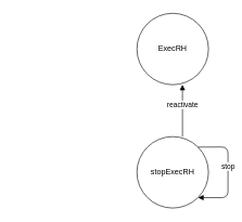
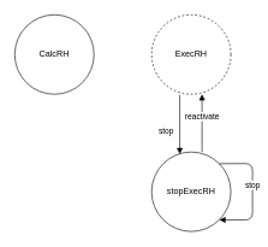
  <mxCell id="0" />
  <mxCell id="1" parent="0" />
- <mxCell id="3" value="ExecRH" style="ellipse;whiteSpace=wrap;html=1;" vertex="1" parent="1"><mxGeometry x="210" y="20" width="110" height="110" as="geometry" /></mxCell>
+ <mxCell id="2" value="CalcRH" style="ellipse;whiteSpace=wrap;html=1;" vertex="1" parent="1"><mxGeometry x="20" y="20" width="110" height="110" as="geometry" /></mxCell>
+ <mxCell id="3" value="ExecRH" style="ellipse;whiteSpace=wrap;html=1;dashed=1;" vertex="1" parent="1"><mxGeometry x="210" y="20" width="110" height="110" as="geometry" /></mxCell>
  <mxCell id="4" value="stopExecRH" style="ellipse;whiteSpace=wrap;html=1;" vertex="1" parent="1"><mxGeometry x="210" y="210" width="110" height="110" as="geometry" /></mxCell>
+ <mxCell id="5" value="stop" style="html=1;verticalAlign=bottom;endArrow=block;exitX=0.355;exitY=1.009;exitDx=0;exitDy=0;exitPerimeter=0;entryX=0.355;entryY=0.027;entryDx=0;entryDy=0;entryPerimeter=0;" edge="1" parent="1" source="3" target="4"><mxGeometry x="0.44" y="-19" width="80" relative="1" as="geometry"><mxPoint x="150" y="210" as="sourcePoint" /><mxPoint x="230" y="210" as="targetPoint" /><mxPoint as="offset" /></mxGeometry></mxCell>
  <mxCell id="6" value="reactivate" style="html=1;verticalAlign=bottom;endArrow=block;entryX=0.636;entryY=1;entryDx=0;entryDy=0;entryPerimeter=0;" edge="1" parent="1" target="3"><mxGeometry width="80" relative="1" as="geometry"><mxPoint x="280" y="210" as="sourcePoint" /><mxPoint x="360" y="210" as="targetPoint" /></mxGeometry></mxCell>
  <mxCell id="7" value="stop" style="html=1;verticalAlign=bottom;endArrow=block;exitX=1;exitY=0;exitDx=0;exitDy=0;" edge="1" parent="1" source="4"><mxGeometry width="80" relative="1" as="geometry"><mxPoint x="230" y="340" as="sourcePoint" /><mxPoint x="304" y="304" as="targetPoint" /><Array as="points"><mxPoint x="350" y="226" /><mxPoint x="350" y="304" /></Array></mxGeometry></mxCell>
